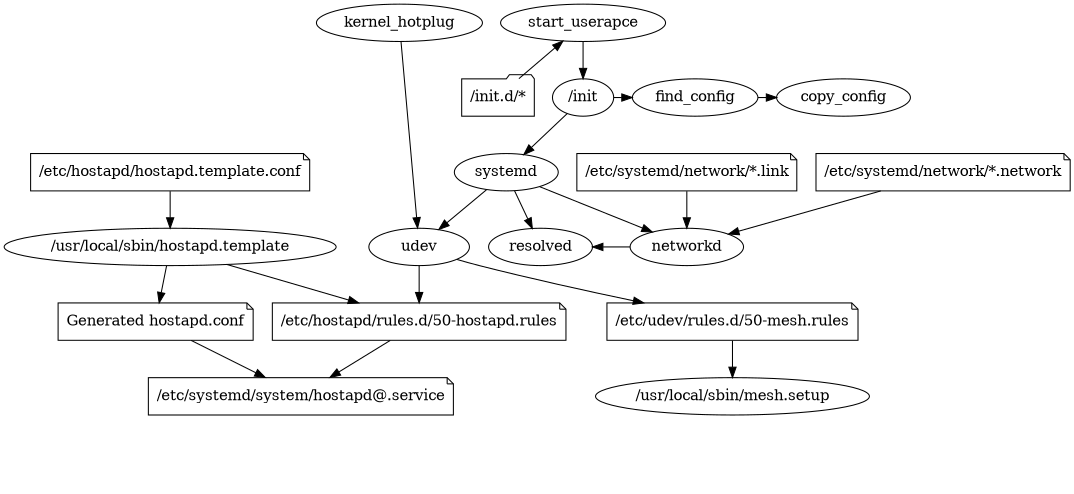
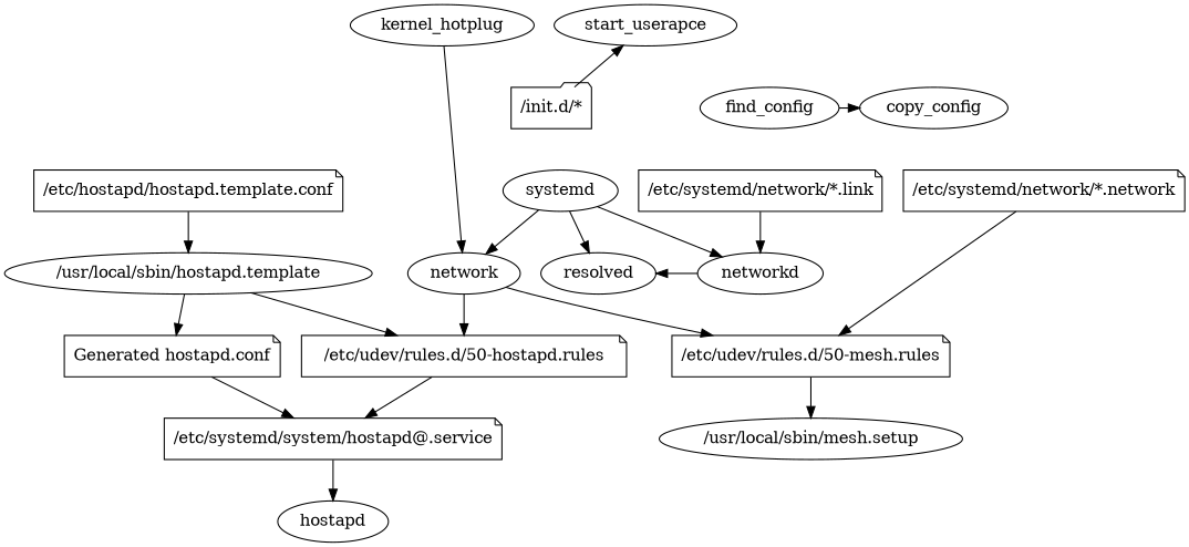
  digraph {
    networkd
    resolved
    kernel_hotplug
    start_userapce
-   n5 [label="/init"]
    n6 [label="/init.d/*" shape=folder]
    find_config
    copy_config
-   udev
+   udev [label=network]
    systemd
-   n11 [label="/etc/hostapd/rules.d/50-hostapd.rules" shape=note]
+   n11 [label="/etc/udev/rules.d/50-hostapd.rules" shape=note]
    n12 [label="/etc/udev/rules.d/50-mesh.rules" shape=note]
    n13 [label="/etc/systemd/system/hostapd@.service" shape=note]
    n14 [label="/usr/local/sbin/mesh.setup"]
    n15 [label="/etc/systemd/network/*.link" shape=note]
    n16 [label="/etc/systemd/network/*.network" shape=note]
    n17 [label="/etc/hostapd/hostapd.template.conf" shape=note]
    n18 [label="/usr/local/sbin/hostapd.template"]
    n19 [label="Generated hostapd.conf" shape=note]
+   hostapd
    subgraph sub_1 {
      rank=same
      networkd
      resolved
    }
    subgraph sub_2 {
      rank=same
      kernel_hotplug
      start_userapce
    }
    subgraph sub_3 {
      rank=same
-     n5
      n6
      find_config
      copy_config
    }
    networkd -> resolved [constraint=false]
    kernel_hotplug -> udev
-   start_userapce -> n5
-   n5 -> find_config
-   n5 -> systemd
    n6 -> start_userapce
    find_config -> copy_config
    udev -> n11
    udev -> n12
    systemd -> networkd
    systemd -> resolved
    systemd -> udev
    n11 -> n13
    n12 -> n14
+   n13 -> hostapd
    n15 -> networkd
-   n16 -> networkd
+   n16 -> n12
    n17 -> n18
    n18 -> n11
    n18 -> n19
    n19 -> n13
  }
